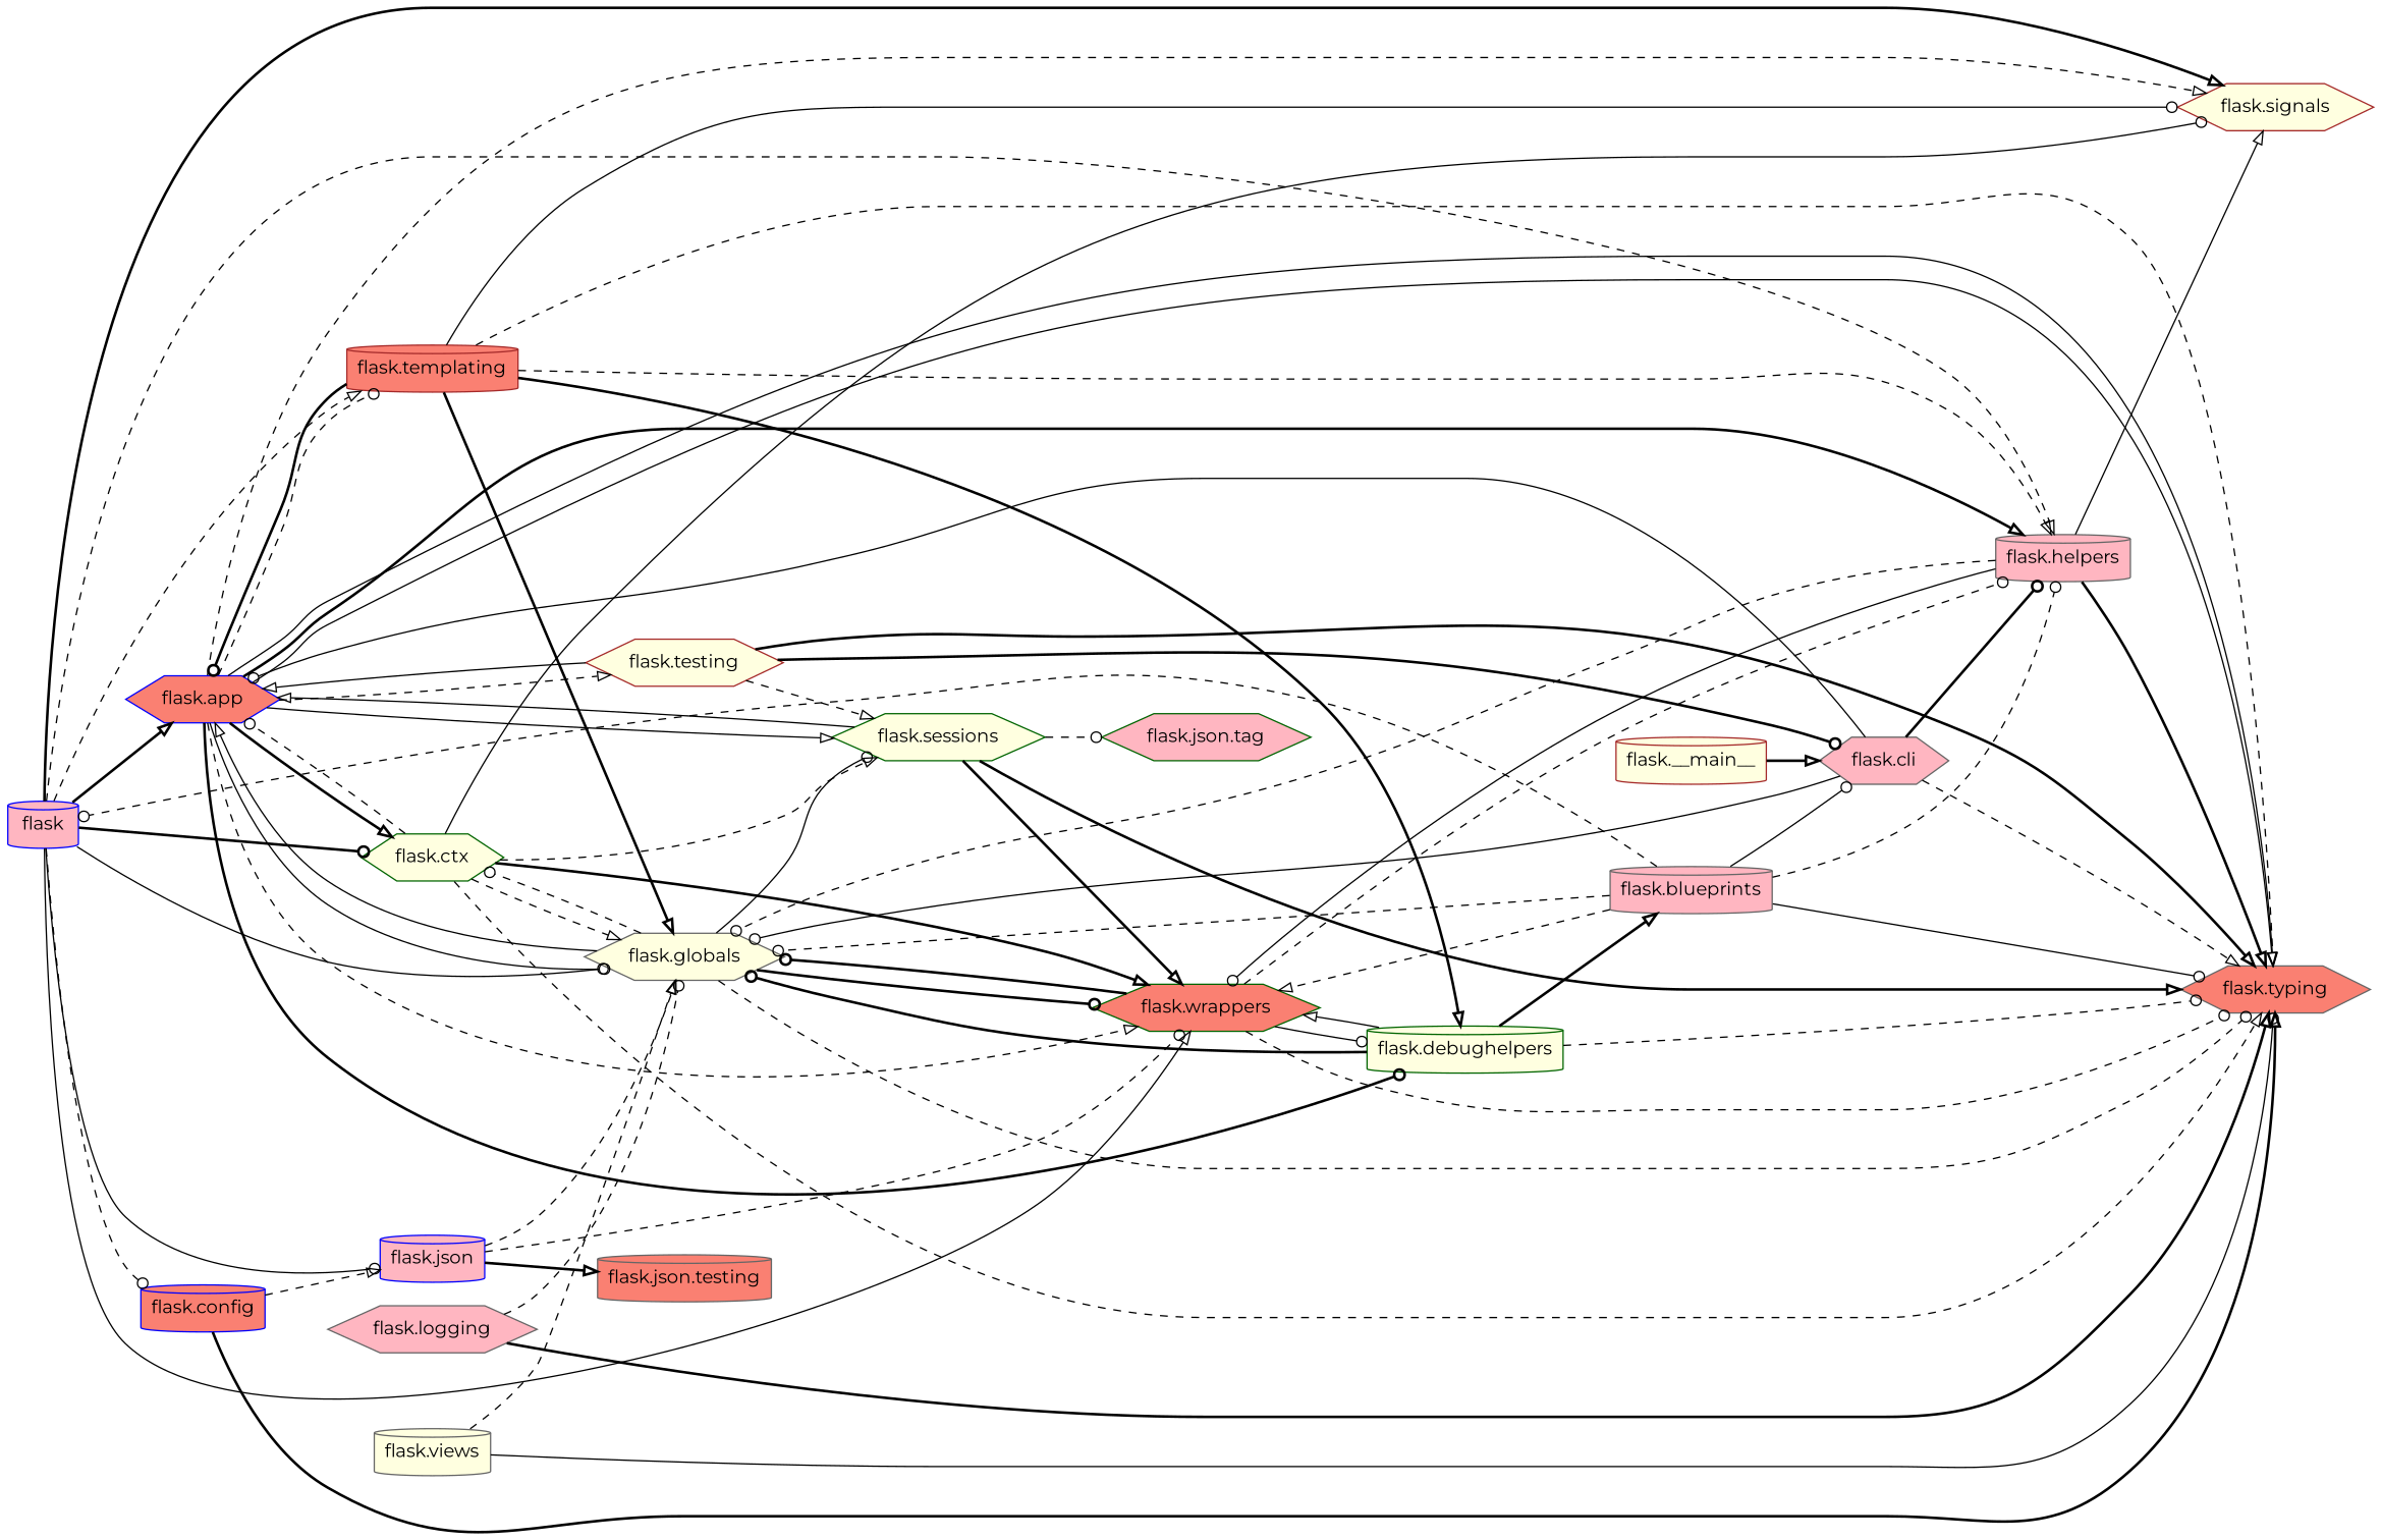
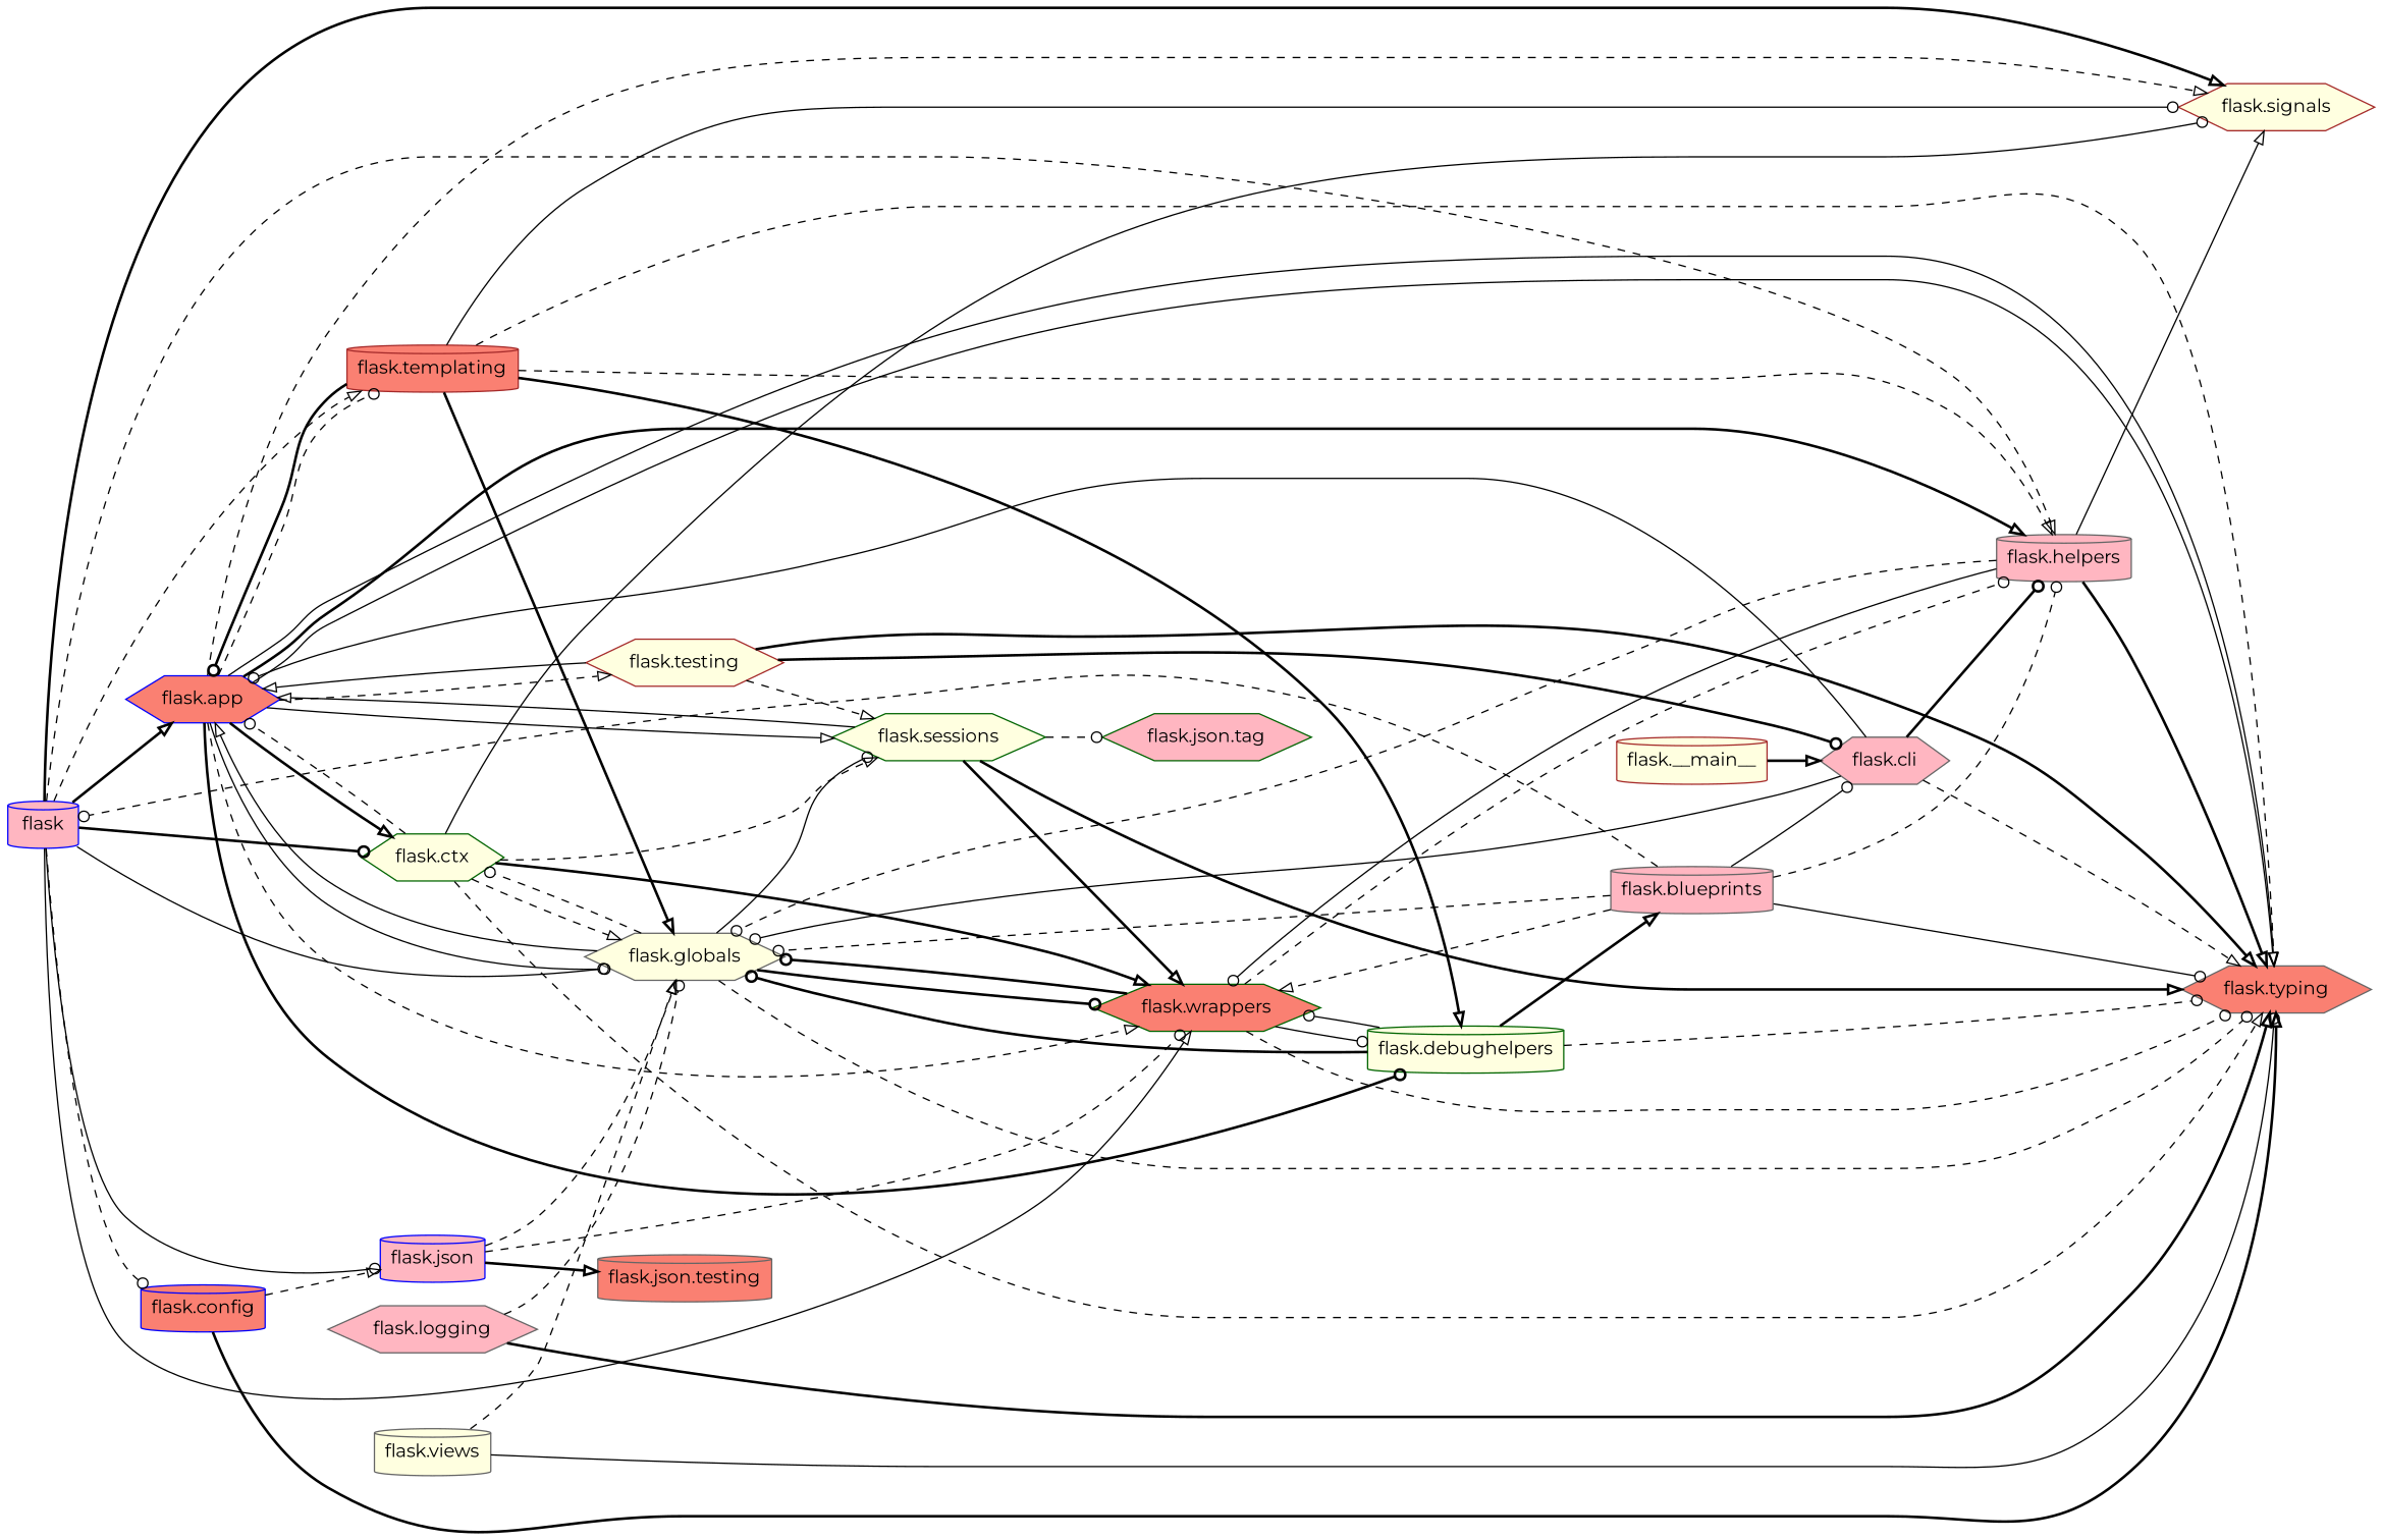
  digraph {
    fontname=Montserrat
    rankdir=LR
    node [color=gray40 fillcolor=lightyellow fontname=Montserrat shape=hexagon style="solid,filled"]
    edge [arrowhead=onormal arrowtail=none fontname=Montserrat style=dashed]
    n1 [color=blue fillcolor=lightpink label=flask shape=cylinder]
    n2 [color=blue fillcolor=salmon label="flask.app"]
    n3 [color=blue fillcolor=salmon label="flask.config" shape=cylinder]
    n4 [color=darkgreen label="flask.ctx"]
    n5 [label="flask.globals"]
    n6 [fillcolor=lightpink label="flask.helpers" shape=cylinder]
    n7 [color=blue fillcolor=lightpink label="flask.json" shape=cylinder]
    n8 [color=brown label="flask.signals"]
    n9 [color=brown fillcolor=salmon label="flask.templating" shape=cylinder]
    n10 [color=darkgreen fillcolor=salmon label="flask.wrappers"]
    n11 [color=darkgreen label="flask.debughelpers" shape=cylinder]
    n12 [color=darkgreen label="flask.sessions"]
    n13 [color=brown label="flask.testing"]
    n14 [fillcolor=salmon label="flask.typing"]
    n15 [fillcolor=lightpink label="flask.blueprints" shape=cylinder]
    n16 [fillcolor=lightpink label="flask.cli"]
    n17 [fillcolor=salmon label="flask.json.testing" shape=cylinder]
    n18 [color=brown label="flask.__main__" shape=cylinder]
    n19 [color=darkgreen fillcolor=lightpink label="flask.json.tag"]
    n20 [fillcolor=lightpink label="flask.logging"]
    n21 [label="flask.views" shape=cylinder]
    n1 -> n2 [style=bold]
    n1 -> n3 [arrowhead=odot]
    n1 -> n4 [arrowhead=odot style=bold]
    n1 -> n5 [arrowhead=odot style=solid]
    n1 -> n6
    n1 -> n7 [arrowhead=odot style=solid]
    n1 -> n8 [style=bold]
    n1 -> n9
    n1 -> n10 [style=solid]
    n2 -> n4 [style=bold]
    n2 -> n5 [arrowhead=odot style=solid]
    n2 -> n6 [style=bold]
    n2 -> n8
    n2 -> n9 [arrowhead=odot]
    n2 -> n10
    n2 -> n11 [arrowhead=odot style=bold]
    n2 -> n12 [style=solid]
    n2 -> n13
    n2 -> n14 [style=solid]
    n2 -> n14 [style=solid]
    n3 -> n7
    n3 -> n14 [style=bold]
    n4 -> n2 [arrowhead=odot]
    n4 -> n5
    n4 -> n8 [arrowhead=odot style=solid]
    n4 -> n10 [style=bold]
    n4 -> n12
    n4 -> n14
    n5 -> n2 [style=solid]
    n5 -> n4 [arrowhead=odot]
    n5 -> n10 [arrowhead=odot style=bold]
    n5 -> n12 [arrowhead=odot style=solid]
    n5 -> n14 [arrowhead=odot]
    n6 -> n5 [arrowhead=odot]
    n6 -> n8 [style=solid]
    n6 -> n10 [arrowhead=odot style=solid]
    n6 -> n14 [style=bold]
    n7 -> n5
    n7 -> n10 [arrowhead=odot]
    n7 -> n17 [style=bold]
    n9 -> n2 [arrowhead=odot style=bold]
    n9 -> n5 [style=bold]
    n9 -> n6
    n9 -> n8 [arrowhead=odot style=solid]
    n9 -> n11 [style=bold]
    n9 -> n14
    n10 -> n5 [arrowhead=odot style=bold]
    n10 -> n6 [arrowhead=odot]
    n10 -> n11 [arrowhead=odot style=solid]
    n10 -> n14 [arrowhead=odot]
    n11 -> n5 [arrowhead=odot style=bold]
-   n11 -> n10 [style=solid]
+   n11 -> n10 [arrowhead=odot style=solid]
    n11 -> n14 [arrowhead=odot]
    n11 -> n15 [style=bold]
    n12 -> n2 [style=solid]
    n12 -> n10 [style=bold]
    n12 -> n14 [style=bold]
    n12 -> n19 [arrowhead=odot]
    n13 -> n2 [style=solid]
    n13 -> n12
    n13 -> n14 [style=bold]
    n13 -> n16 [arrowhead=odot style=bold]
    n15 -> n1 [arrowhead=odot]
    n15 -> n5 [arrowhead=odot]
    n15 -> n6 [arrowhead=odot]
    n15 -> n10
    n15 -> n14 [arrowhead=odot style=solid]
    n15 -> n16 [arrowhead=odot style=solid]
    n16 -> n2 [arrowhead=odot style=solid]
    n16 -> n5 [arrowhead=odot style=solid]
    n16 -> n6 [arrowhead=odot style=bold]
    n16 -> n14
    n18 -> n16 [style=bold]
    n20 -> n5 [arrowhead=odot]
    n20 -> n14 [style=bold]
    n21 -> n5
    n21 -> n14 [arrowhead=odot style=solid]
  }
